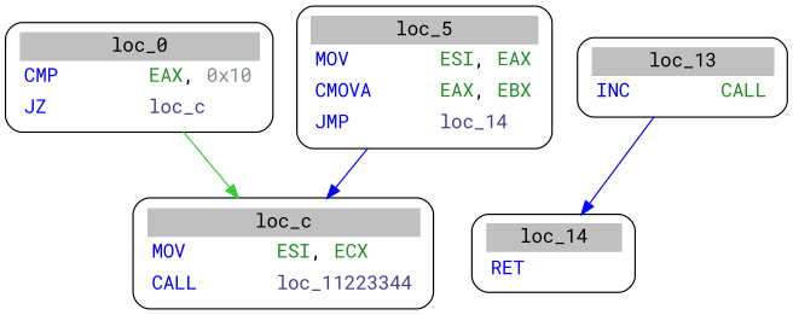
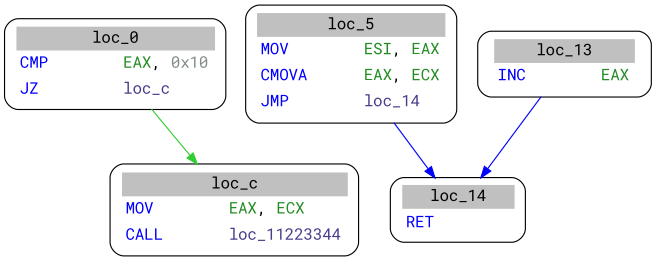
  digraph {
    fontname="Roboto Mono"
    node [fontname="Roboto Mono" shape=Mrecord]
    edge [color=blue fontname="Roboto Mono"]
    n1 [label=<<table border="0" cellborder="0" cellpadding="3"><tr><td align="center" colspan="2" bgcolor="grey">loc_0</td></tr><tr><td align="left"><font color="blue1">CMP        </font><font color="forestgreen">EAX</font>, <font color="azure4">0x10</font></td></tr><tr><td align="left"><font color="blue1">JZ         </font><font color="darkslateblue">loc_c</font></td></tr></table>>]
-   n2 [label=<<table border="0" cellborder="0" cellpadding="3"><tr><td align="center" colspan="2" bgcolor="grey">loc_c</td></tr><tr><td align="left"><font color="blue1">MOV        </font><font color="forestgreen">ESI</font>, <font color="forestgreen">ECX</font></td></tr><tr><td align="left"><font color="blue1">CALL       </font><font color="darkslateblue">loc_11223344</font></td></tr></table>>]
-   n3 [label=<<table border="0" cellborder="0" cellpadding="3"><tr><td align="center" colspan="2" bgcolor="grey">loc_5</td></tr><tr><td align="left"><font color="blue1">MOV        </font><font color="forestgreen">ESI</font>, <font color="forestgreen">EAX</font></td></tr><tr><td align="left"><font color="blue1">CMOVA      </font><font color="forestgreen">EAX</font>, <font color="forestgreen">EBX</font></td></tr><tr><td align="left"><font color="blue1">JMP        </font><font color="darkslateblue">loc_14</font></td></tr></table>>]
+   n2 [label=<<table border="0" cellborder="0" cellpadding="3"><tr><td align="center" colspan="2" bgcolor="grey">loc_c</td></tr><tr><td align="left"><font color="blue1">MOV        </font><font color="forestgreen">EAX</font>, <font color="forestgreen">ECX</font></td></tr><tr><td align="left"><font color="blue1">CALL       </font><font color="darkslateblue">loc_11223344</font></td></tr></table>>]
+   n3 [label=<<table border="0" cellborder="0" cellpadding="3"><tr><td align="center" colspan="2" bgcolor="grey">loc_5</td></tr><tr><td align="left"><font color="blue1">MOV        </font><font color="forestgreen">ESI</font>, <font color="forestgreen">EAX</font></td></tr><tr><td align="left"><font color="blue1">CMOVA      </font><font color="forestgreen">EAX</font>, <font color="forestgreen">ECX</font></td></tr><tr><td align="left"><font color="blue1">JMP        </font><font color="darkslateblue">loc_14</font></td></tr></table>>]
    n4 [label=<<table border="0" cellborder="0" cellpadding="3"><tr><td align="center" colspan="2" bgcolor="grey">loc_14</td></tr><tr><td align="left"><font color="blue1">RET        </font></td></tr></table>>]
-   n5 [label=<<table border="0" cellborder="0" cellpadding="3"><tr><td align="center" colspan="2" bgcolor="grey">loc_13</td></tr><tr><td align="left"><font color="blue1">INC        </font><font color="forestgreen">CALL</font></td></tr></table>>]
+   n5 [label=<<table border="0" cellborder="0" cellpadding="3"><tr><td align="center" colspan="2" bgcolor="grey">loc_13</td></tr><tr><td align="left"><font color="blue1">INC        </font><font color="forestgreen">EAX</font></td></tr></table>>]
    n1 -> n2 [color=limegreen]
-   n3 -> n2
+   n3 -> n4
    n5 -> n4
  }
